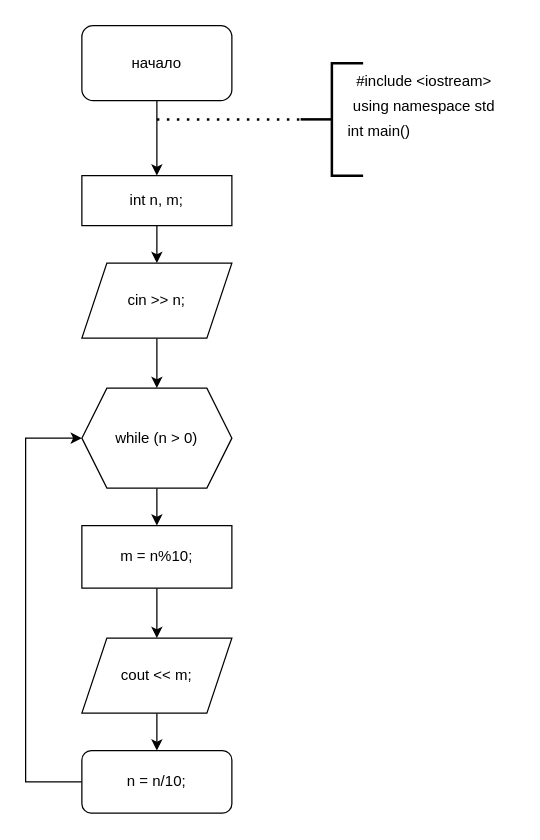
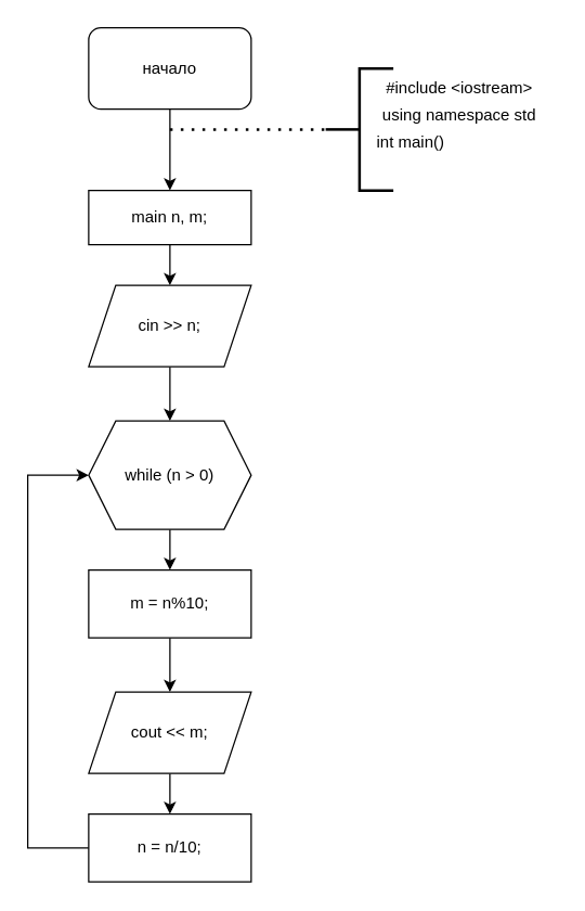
  <mxCell id="0" />
  <mxCell id="1" parent="0" />
  <mxCell id="2" value="" style="strokeWidth=2;html=1;shape=mxgraph.flowchart.annotation_2;align=left;labelPosition=right;pointerEvents=1;" vertex="1" parent="1"><mxGeometry x="240" y="50" width="50" height="90" as="geometry" /></mxCell>
  <mxCell id="3" value="#include &amp;lt;iostream&amp;gt; " style="text;html=1;strokeColor=none;fillColor=none;align=center;verticalAlign=middle;whiteSpace=wrap;rounded=0;" vertex="1" parent="1"><mxGeometry x="268" y="50" width="142" height="30" as="geometry" /></mxCell>
  <mxCell id="4" value="using namespace std" style="text;html=1;strokeColor=none;fillColor=none;align=center;verticalAlign=middle;whiteSpace=wrap;rounded=0;" vertex="1" parent="1"><mxGeometry x="273" y="70" width="132" height="30" as="geometry" /></mxCell>
  <mxCell id="5" value="int main()" style="text;html=1;strokeColor=none;fillColor=none;align=center;verticalAlign=middle;whiteSpace=wrap;rounded=0;" vertex="1" parent="1"><mxGeometry x="273" y="90" width="60" height="30" as="geometry" /></mxCell>
  <mxCell id="6" style="edgeStyle=orthogonalEdgeStyle;rounded=0;orthogonalLoop=1;jettySize=auto;html=1;entryX=0.5;entryY=0;entryDx=0;entryDy=0;" edge="1" parent="1" source="7" target="10"><mxGeometry relative="1" as="geometry" /></mxCell>
  <mxCell id="7" value="начало" style="rounded=1;whiteSpace=wrap;html=1;" vertex="1" parent="1"><mxGeometry x="65" y="20" width="120" height="60" as="geometry" /></mxCell>
  <mxCell id="8" value="" style="endArrow=none;dashed=1;html=1;dashPattern=1 3;strokeWidth=2;rounded=0;entryX=0;entryY=0.5;entryDx=0;entryDy=0;entryPerimeter=0;" edge="1" parent="1" target="2"><mxGeometry width="50" height="50" relative="1" as="geometry"><mxPoint x="125" y="95" as="sourcePoint" /><mxPoint x="150" y="200" as="targetPoint" /></mxGeometry></mxCell>
  <mxCell id="9" style="edgeStyle=orthogonalEdgeStyle;rounded=0;orthogonalLoop=1;jettySize=auto;html=1;" edge="1" parent="1" source="10" target="12"><mxGeometry relative="1" as="geometry" /></mxCell>
- <mxCell id="10" value="int n, m;" style="rounded=0;whiteSpace=wrap;html=1;" vertex="1" parent="1"><mxGeometry x="65" y="140" width="120" height="40" as="geometry" /></mxCell>
+ <mxCell id="10" value="main n, m;" style="rounded=0;whiteSpace=wrap;html=1;" vertex="1" parent="1"><mxGeometry x="65" y="140" width="120" height="40" as="geometry" /></mxCell>
  <mxCell id="11" style="edgeStyle=orthogonalEdgeStyle;rounded=0;orthogonalLoop=1;jettySize=auto;html=1;" edge="1" parent="1" source="12" target="14"><mxGeometry relative="1" as="geometry" /></mxCell>
  <mxCell id="12" value="cin &gt;&gt; n;" style="shape=parallelogram;perimeter=parallelogramPerimeter;whiteSpace=wrap;html=1;fixedSize=1;" vertex="1" parent="1"><mxGeometry x="65" y="210" width="120" height="60" as="geometry" /></mxCell>
  <mxCell id="13" style="edgeStyle=orthogonalEdgeStyle;rounded=0;orthogonalLoop=1;jettySize=auto;html=1;" edge="1" parent="1" source="14" target="16"><mxGeometry relative="1" as="geometry" /></mxCell>
  <mxCell id="14" value="while (n &gt; 0)" style="shape=hexagon;perimeter=hexagonPerimeter2;whiteSpace=wrap;html=1;fixedSize=1;" vertex="1" parent="1"><mxGeometry x="65" y="310" width="120" height="80" as="geometry" /></mxCell>
  <mxCell id="15" style="edgeStyle=orthogonalEdgeStyle;rounded=0;orthogonalLoop=1;jettySize=auto;html=1;" edge="1" parent="1" source="16" target="18"><mxGeometry relative="1" as="geometry" /></mxCell>
  <mxCell id="16" value="m = n%10;" style="rounded=0;whiteSpace=wrap;html=1;" vertex="1" parent="1"><mxGeometry x="65" y="420" width="120" height="50" as="geometry" /></mxCell>
  <mxCell id="17" style="edgeStyle=orthogonalEdgeStyle;rounded=0;orthogonalLoop=1;jettySize=auto;html=1;entryX=0.5;entryY=0;entryDx=0;entryDy=0;" edge="1" parent="1" source="18" target="20"><mxGeometry relative="1" as="geometry" /></mxCell>
  <mxCell id="18" value="cout &lt;&lt; m;" style="shape=parallelogram;perimeter=parallelogramPerimeter;whiteSpace=wrap;html=1;fixedSize=1;" vertex="1" parent="1"><mxGeometry x="65" y="510" width="120" height="60" as="geometry" /></mxCell>
  <mxCell id="19" style="edgeStyle=orthogonalEdgeStyle;rounded=0;orthogonalLoop=1;jettySize=auto;html=1;entryX=0;entryY=0.5;entryDx=0;entryDy=0;" edge="1" parent="1" source="20" target="14"><mxGeometry relative="1" as="geometry"><Array as="points"><mxPoint x="20" y="625" /><mxPoint x="20" y="350" /></Array></mxGeometry></mxCell>
- <mxCell id="20" value="n = n/10;" style="whiteSpace=wrap;html=1;rounded=1;" vertex="1" parent="1"><mxGeometry x="65" y="600" width="120" height="50" as="geometry" /></mxCell>
+ <mxCell id="20" value="n = n/10;" style="rounded=0;whiteSpace=wrap;html=1;" vertex="1" parent="1"><mxGeometry x="65" y="600" width="120" height="50" as="geometry" /></mxCell>
